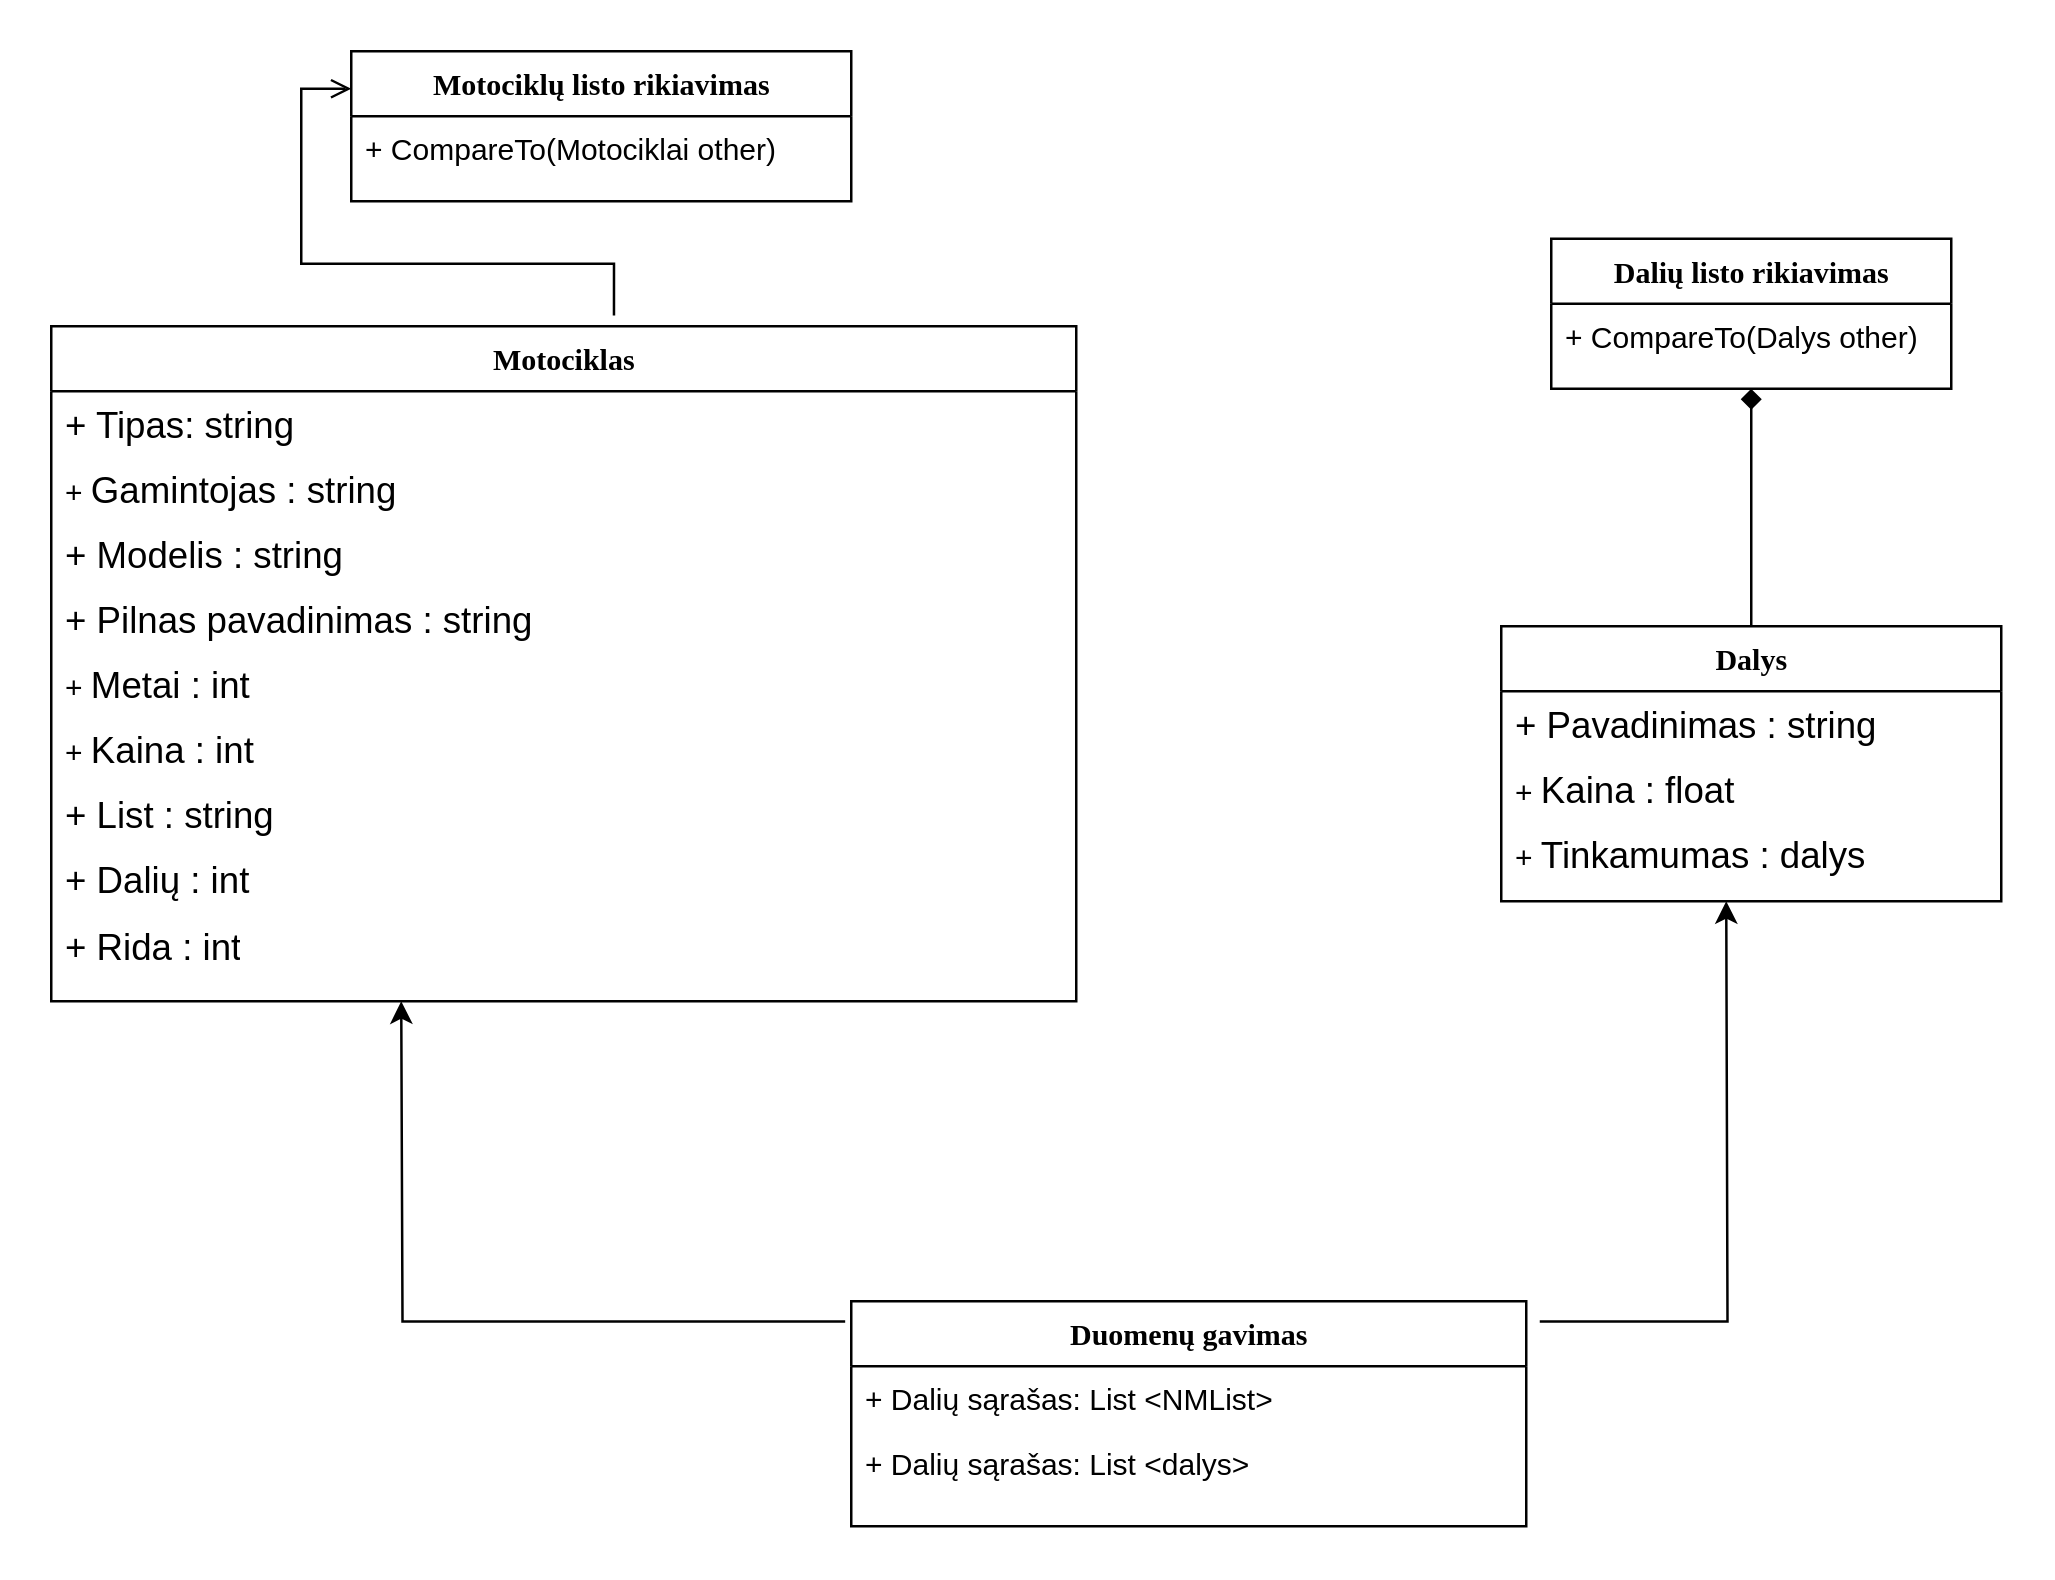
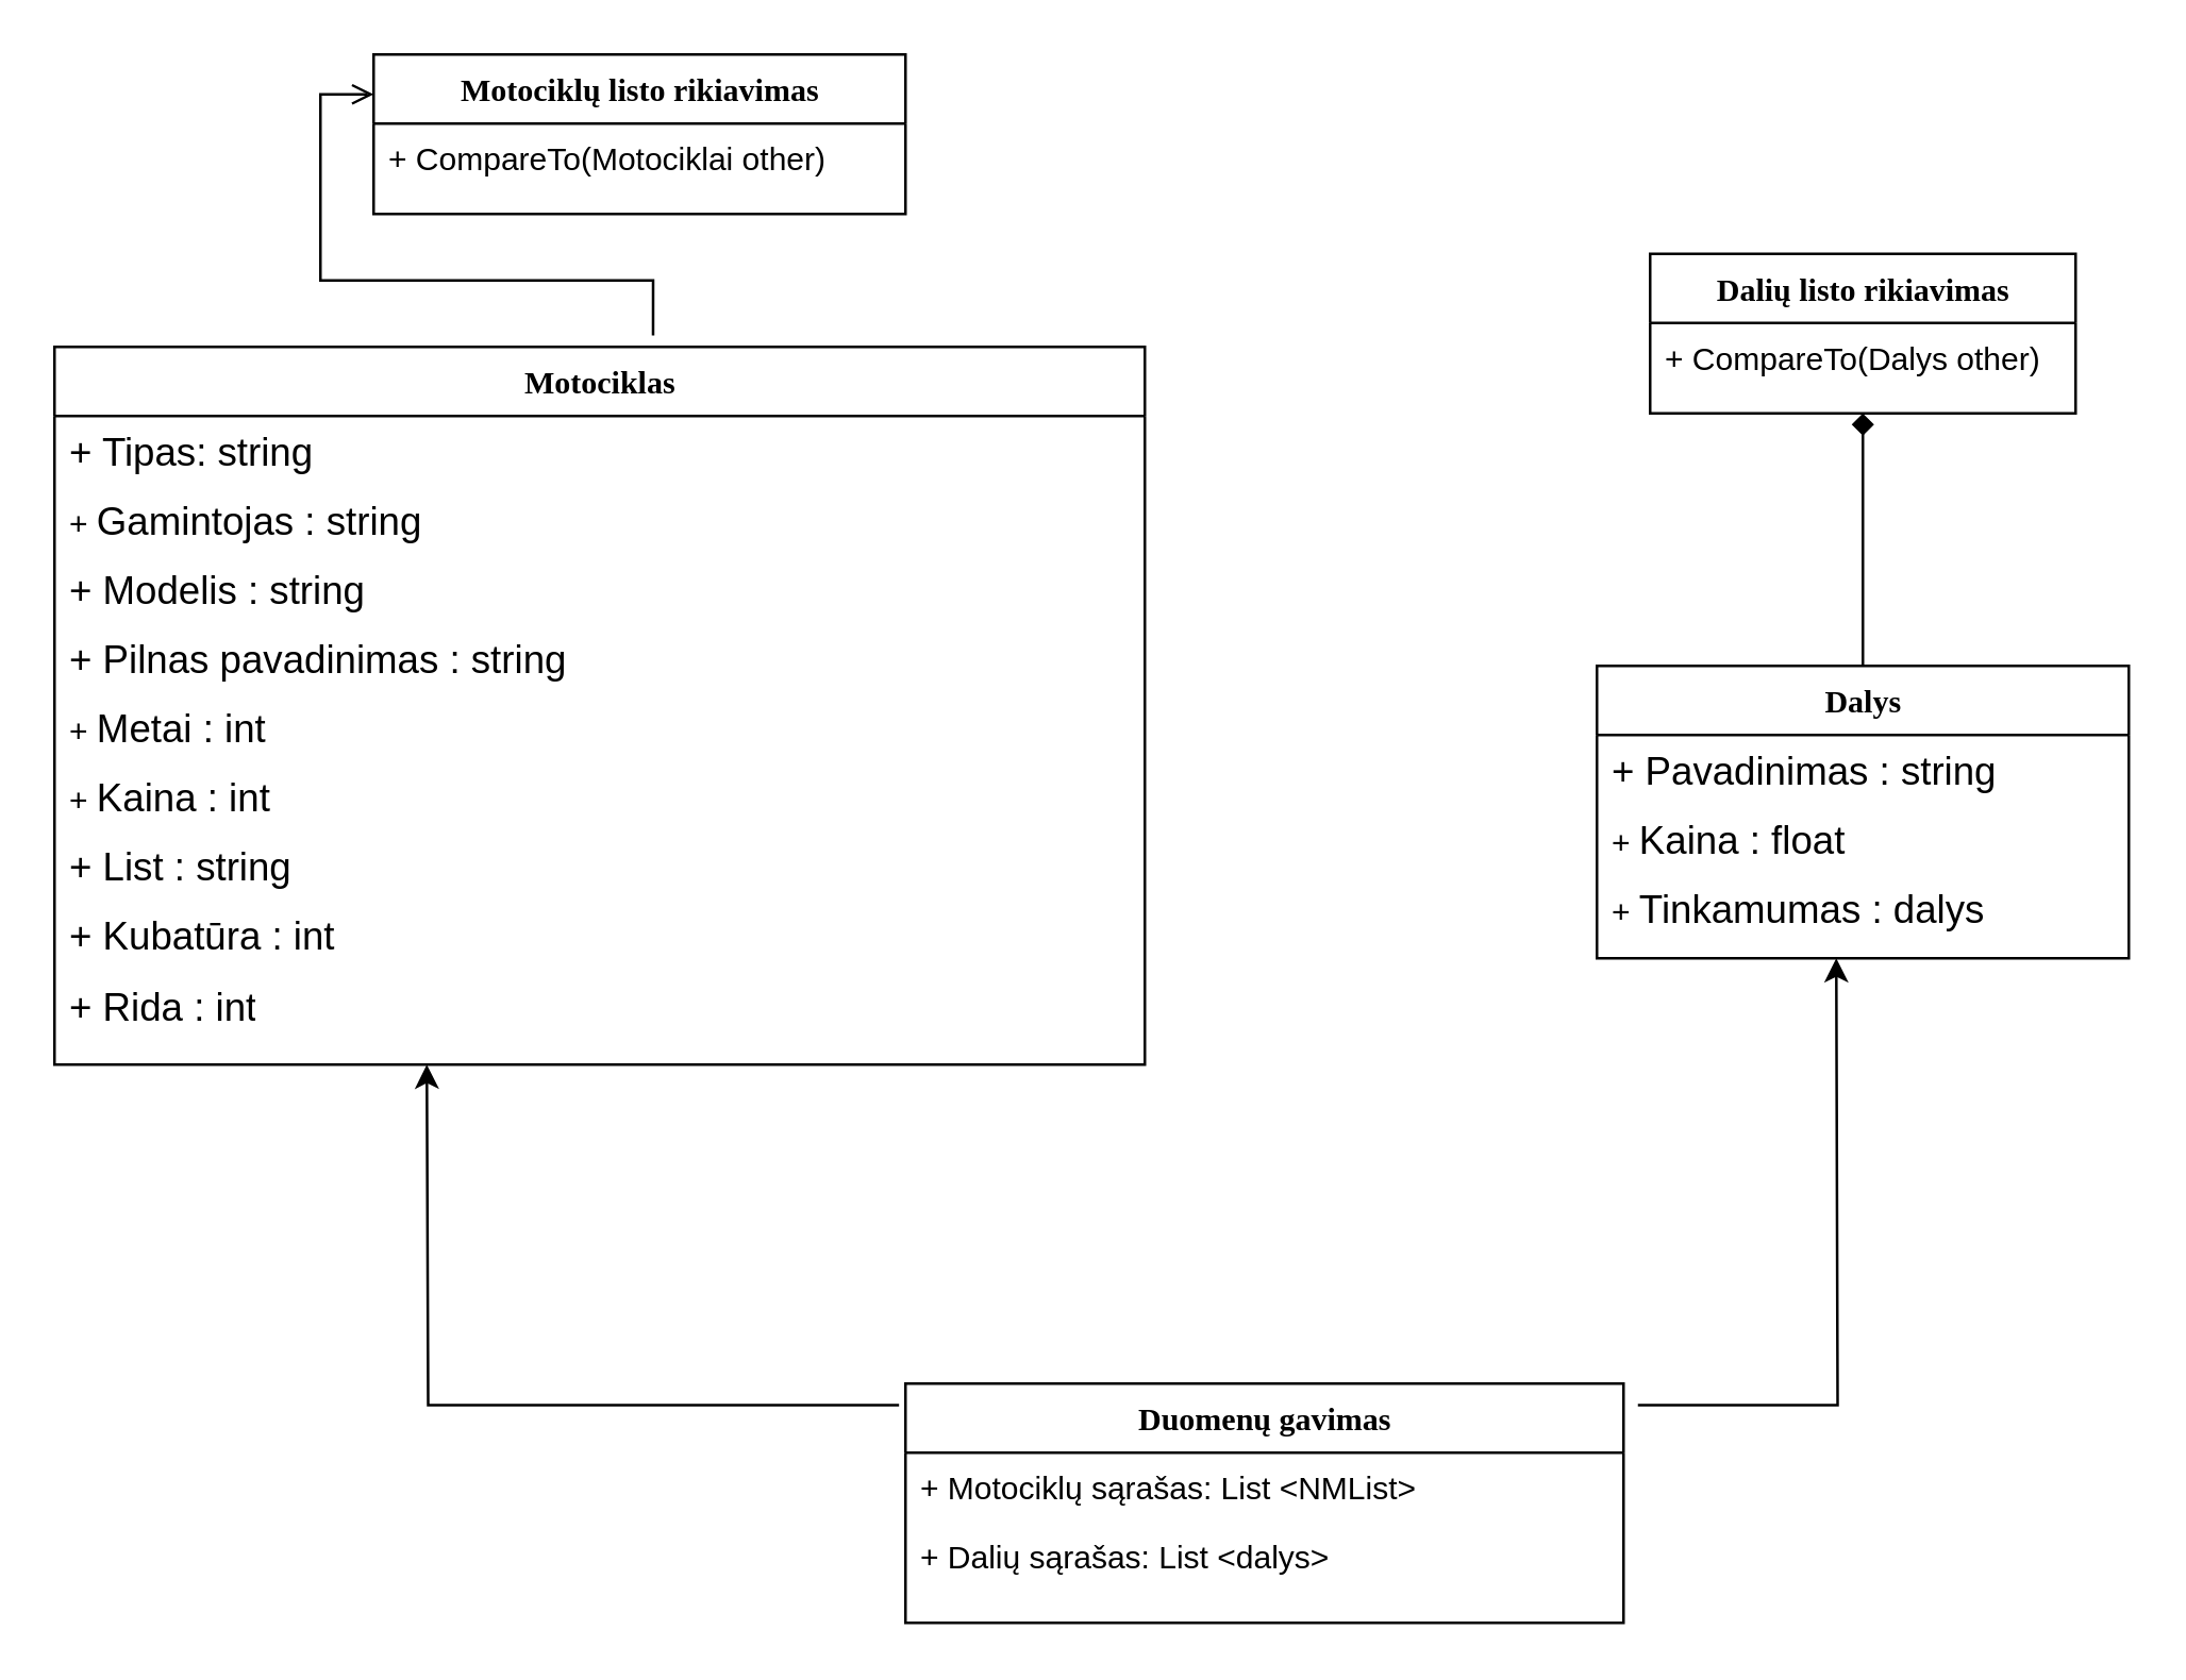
  <mxCell id="0" />
  <mxCell id="1" parent="0" />
  <mxCell id="2" style="edgeStyle=orthogonalEdgeStyle;rounded=0;orthogonalLoop=1;jettySize=auto;html=1;exitX=-0.009;exitY=0.09;exitDx=0;exitDy=0;exitPerimeter=0;" edge="1" parent="1" source="10"><mxGeometry relative="1" as="geometry"><mxPoint x="420" y="433.28" as="sourcePoint" /><mxPoint x="160" y="400" as="targetPoint" /></mxGeometry></mxCell>
  <mxCell id="3" style="edgeStyle=orthogonalEdgeStyle;rounded=0;orthogonalLoop=1;jettySize=auto;html=1;exitX=1.02;exitY=0.09;exitDx=0;exitDy=0;exitPerimeter=0;" edge="1" parent="1" source="10"><mxGeometry relative="1" as="geometry"><mxPoint x="867.57" y="519.93" as="sourcePoint" /><mxPoint x="690" y="360" as="targetPoint" /></mxGeometry></mxCell>
  <mxCell id="4" style="edgeStyle=orthogonalEdgeStyle;rounded=0;orthogonalLoop=1;jettySize=auto;html=1;exitX=0.549;exitY=-0.016;exitDx=0;exitDy=0;exitPerimeter=0;entryX=0;entryY=0.25;entryDx=0;entryDy=0;endArrow=open;" edge="1" parent="1" source="17" target="6"><mxGeometry relative="1" as="geometry"><mxPoint x="280" y="89.96" as="sourcePoint" /><mxPoint x="150" y="26" as="targetPoint" /></mxGeometry></mxCell>
  <mxCell id="5" value="" style="endArrow=diamond;html=1;exitX=0.5;exitY=0;exitDx=0;exitDy=0;entryX=0.5;entryY=1;entryDx=0;entryDy=0;" edge="1" parent="1" source="13" target="8"><mxGeometry width="50" height="50" relative="1" as="geometry"><mxPoint x="540" y="270" as="sourcePoint" /><mxPoint x="590" y="220" as="targetPoint" /></mxGeometry></mxCell>
  <mxCell id="6" value="Motociklų listo rikiavimas" style="swimlane;html=1;fontStyle=1;align=center;verticalAlign=top;childLayout=stackLayout;horizontal=1;startSize=26;horizontalStack=0;resizeParent=1;resizeLast=0;collapsible=1;marginBottom=0;swimlaneFillColor=#ffffff;rounded=0;shadow=0;comic=0;labelBackgroundColor=none;strokeColor=#000000;strokeWidth=1;fillColor=none;fontFamily=Verdana;fontSize=12;fontColor=#000000;" vertex="1" parent="1"><mxGeometry x="140" y="20" width="200" height="60" as="geometry" /></mxCell>
  <mxCell id="7" value="+&amp;nbsp;CompareTo(Motociklai other)" style="text;html=1;strokeColor=none;fillColor=none;align=left;verticalAlign=top;spacingLeft=4;spacingRight=4;whiteSpace=wrap;overflow=hidden;rotatable=0;points=[[0,0.5],[1,0.5]];portConstraint=eastwest;" vertex="1" parent="6"><mxGeometry y="26" width="200" height="26" as="geometry" /></mxCell>
  <mxCell id="8" value="Dalių listo rikiavimas" style="swimlane;html=1;fontStyle=1;align=center;verticalAlign=top;childLayout=stackLayout;horizontal=1;startSize=26;horizontalStack=0;resizeParent=1;resizeLast=0;collapsible=1;marginBottom=0;swimlaneFillColor=#ffffff;rounded=0;shadow=0;comic=0;labelBackgroundColor=none;strokeColor=#000000;strokeWidth=1;fillColor=none;fontFamily=Verdana;fontSize=12;fontColor=#000000;" parent="1" vertex="1"><mxGeometry x="620" y="95" width="160" height="60" as="geometry" /></mxCell>
  <mxCell id="9" value="+&amp;nbsp;CompareTo(Dalys other)" style="text;html=1;strokeColor=none;fillColor=none;align=left;verticalAlign=top;spacingLeft=4;spacingRight=4;whiteSpace=wrap;overflow=hidden;rotatable=0;points=[[0,0.5],[1,0.5]];portConstraint=eastwest;" parent="8" vertex="1"><mxGeometry y="26" width="160" height="26" as="geometry" /></mxCell>
  <mxCell id="10" value="Duomenų gavimas" style="swimlane;html=1;fontStyle=1;align=center;verticalAlign=top;childLayout=stackLayout;horizontal=1;startSize=26;horizontalStack=0;resizeParent=1;resizeLast=0;collapsible=1;marginBottom=0;swimlaneFillColor=#ffffff;rounded=0;shadow=0;comic=0;labelBackgroundColor=none;strokeColor=#000000;strokeWidth=1;fillColor=none;fontFamily=Verdana;fontSize=12;fontColor=#000000;" vertex="1" parent="1"><mxGeometry x="340" y="520" width="270" height="90" as="geometry" /></mxCell>
- <mxCell id="11" value="+ Dalių sąrašas: List &amp;lt;NMList&amp;gt;" style="text;html=1;strokeColor=none;fillColor=none;align=left;verticalAlign=top;spacingLeft=4;spacingRight=4;whiteSpace=wrap;overflow=hidden;rotatable=0;points=[[0,0.5],[1,0.5]];portConstraint=eastwest;" vertex="1" parent="10"><mxGeometry y="26" width="270" height="26" as="geometry" /></mxCell>
+ <mxCell id="11" value="+ Motociklų sąrašas: List &amp;lt;NMList&amp;gt;" style="text;html=1;strokeColor=none;fillColor=none;align=left;verticalAlign=top;spacingLeft=4;spacingRight=4;whiteSpace=wrap;overflow=hidden;rotatable=0;points=[[0,0.5],[1,0.5]];portConstraint=eastwest;" vertex="1" parent="10"><mxGeometry y="26" width="270" height="26" as="geometry" /></mxCell>
  <mxCell id="12" value="+ Dalių sąrašas: List &amp;lt;dalys&amp;gt;" style="text;html=1;strokeColor=none;fillColor=none;align=left;verticalAlign=top;spacingLeft=4;spacingRight=4;whiteSpace=wrap;overflow=hidden;rotatable=0;points=[[0,0.5],[1,0.5]];portConstraint=eastwest;" vertex="1" parent="10"><mxGeometry y="52" width="270" height="26" as="geometry" /></mxCell>
  <mxCell id="13" value="Dalys" style="swimlane;html=1;fontStyle=1;align=center;verticalAlign=top;childLayout=stackLayout;horizontal=1;startSize=26;horizontalStack=0;resizeParent=1;resizeLast=0;collapsible=1;marginBottom=0;swimlaneFillColor=#ffffff;rounded=0;shadow=0;comic=0;labelBackgroundColor=none;strokeColor=#000000;strokeWidth=1;fillColor=none;fontFamily=Verdana;fontSize=12;fontColor=#000000;" vertex="1" parent="1"><mxGeometry x="600" y="250" width="200" height="110" as="geometry" /></mxCell>
  <mxCell id="14" value="&lt;span style=&quot;font-size: 11.0pt ; line-height: 107% ; font-family: &amp;#34;calibri&amp;#34; , sans-serif&quot;&gt;+ Pavadinimas : string&lt;/span&gt;" style="text;html=1;strokeColor=none;fillColor=none;align=left;verticalAlign=top;spacingLeft=4;spacingRight=4;whiteSpace=wrap;overflow=hidden;rotatable=0;points=[[0,0.5],[1,0.5]];portConstraint=eastwest;" vertex="1" parent="13"><mxGeometry y="26" width="200" height="26" as="geometry" /></mxCell>
  <mxCell id="15" value="+&amp;nbsp;&lt;span style=&quot;font-size: 11.0pt ; line-height: 107% ; font-family: &amp;#34;calibri&amp;#34; , sans-serif&quot;&gt;Kaina : float&lt;/span&gt;" style="text;html=1;strokeColor=none;fillColor=none;align=left;verticalAlign=top;spacingLeft=4;spacingRight=4;whiteSpace=wrap;overflow=hidden;rotatable=0;points=[[0,0.5],[1,0.5]];portConstraint=eastwest;" vertex="1" parent="13"><mxGeometry y="52" width="200" height="26" as="geometry" /></mxCell>
  <mxCell id="16" value="+&amp;nbsp;&lt;span style=&quot;font-size: 11.0pt ; line-height: 107% ; font-family: &amp;#34;calibri&amp;#34; , sans-serif&quot;&gt;Tinkamumas : dalys&amp;nbsp;&lt;/span&gt;" style="text;html=1;strokeColor=none;fillColor=none;align=left;verticalAlign=top;spacingLeft=4;spacingRight=4;whiteSpace=wrap;overflow=hidden;rotatable=0;points=[[0,0.5],[1,0.5]];portConstraint=eastwest;" vertex="1" parent="13"><mxGeometry y="78" width="200" height="26" as="geometry" /></mxCell>
  <mxCell id="17" value="Motociklas" style="swimlane;html=1;fontStyle=1;align=center;verticalAlign=top;childLayout=stackLayout;horizontal=1;startSize=26;horizontalStack=0;resizeParent=1;resizeLast=0;collapsible=1;marginBottom=0;swimlaneFillColor=#ffffff;rounded=0;shadow=0;comic=0;labelBackgroundColor=none;strokeColor=#000000;strokeWidth=1;fillColor=none;fontFamily=Verdana;fontSize=12;fontColor=#000000;" vertex="1" parent="1"><mxGeometry x="20" y="130" width="410" height="270" as="geometry" /></mxCell>
  <mxCell id="18" value="&lt;span style=&quot;font-size: 11.0pt ; line-height: 107% ; font-family: &amp;#34;calibri&amp;#34; , sans-serif&quot;&gt;+ Tipas: string&lt;/span&gt;" style="text;html=1;strokeColor=none;fillColor=none;align=left;verticalAlign=top;spacingLeft=4;spacingRight=4;whiteSpace=wrap;overflow=hidden;rotatable=0;points=[[0,0.5],[1,0.5]];portConstraint=eastwest;" vertex="1" parent="17"><mxGeometry y="26" width="410" height="26" as="geometry" /></mxCell>
  <mxCell id="19" value="+&amp;nbsp;&lt;span style=&quot;font-size: 11.0pt ; line-height: 107% ; font-family: &amp;#34;calibri&amp;#34; , sans-serif&quot;&gt;Gamintojas :&amp;nbsp;string&lt;/span&gt;" style="text;html=1;strokeColor=none;fillColor=none;align=left;verticalAlign=top;spacingLeft=4;spacingRight=4;whiteSpace=wrap;overflow=hidden;rotatable=0;points=[[0,0.5],[1,0.5]];portConstraint=eastwest;" vertex="1" parent="17"><mxGeometry y="52" width="410" height="26" as="geometry" /></mxCell>
  <mxCell id="20" value="&lt;span style=&quot;font-size: 11.0pt ; line-height: 107% ; font-family: &amp;#34;calibri&amp;#34; , sans-serif&quot;&gt;+ Modelis : string&lt;/span&gt;" style="text;html=1;strokeColor=none;fillColor=none;align=left;verticalAlign=top;spacingLeft=4;spacingRight=4;whiteSpace=wrap;overflow=hidden;rotatable=0;points=[[0,0.5],[1,0.5]];portConstraint=eastwest;" vertex="1" parent="17"><mxGeometry y="78" width="410" height="26" as="geometry" /></mxCell>
  <mxCell id="21" value="&lt;span style=&quot;font-size: 11.0pt ; line-height: 107% ; font-family: &amp;#34;calibri&amp;#34; , sans-serif&quot;&gt;+ Pilnas pavadinimas : string&lt;/span&gt;" style="text;html=1;strokeColor=none;fillColor=none;align=left;verticalAlign=top;spacingLeft=4;spacingRight=4;whiteSpace=wrap;overflow=hidden;rotatable=0;points=[[0,0.5],[1,0.5]];portConstraint=eastwest;" vertex="1" parent="17"><mxGeometry y="104" width="410" height="26" as="geometry" /></mxCell>
  <mxCell id="22" value="+&amp;nbsp;&lt;span style=&quot;font-size: 11.0pt ; line-height: 107% ; font-family: &amp;#34;calibri&amp;#34; , sans-serif&quot;&gt;Metai :&amp;nbsp;int&lt;/span&gt;" style="text;html=1;strokeColor=none;fillColor=none;align=left;verticalAlign=top;spacingLeft=4;spacingRight=4;whiteSpace=wrap;overflow=hidden;rotatable=0;points=[[0,0.5],[1,0.5]];portConstraint=eastwest;" vertex="1" parent="17"><mxGeometry y="130" width="410" height="26" as="geometry" /></mxCell>
  <mxCell id="23" value="+&amp;nbsp;&lt;span style=&quot;font-size: 11.0pt ; line-height: 107% ; font-family: &amp;#34;calibri&amp;#34; , sans-serif&quot;&gt;Kaina : int&lt;/span&gt;" style="text;html=1;strokeColor=none;fillColor=none;align=left;verticalAlign=top;spacingLeft=4;spacingRight=4;whiteSpace=wrap;overflow=hidden;rotatable=0;points=[[0,0.5],[1,0.5]];portConstraint=eastwest;" vertex="1" parent="17"><mxGeometry y="156" width="410" height="26" as="geometry" /></mxCell>
  <mxCell id="24" value="&lt;span style=&quot;font-size: 11.0pt ; line-height: 107% ; font-family: &amp;#34;calibri&amp;#34; , sans-serif&quot;&gt;+ List : string&lt;/span&gt;" style="text;html=1;strokeColor=none;fillColor=none;align=left;verticalAlign=top;spacingLeft=4;spacingRight=4;whiteSpace=wrap;overflow=hidden;rotatable=0;points=[[0,0.5],[1,0.5]];portConstraint=eastwest;" vertex="1" parent="17"><mxGeometry y="182" width="410" height="26" as="geometry" /></mxCell>
- <mxCell id="25" value="&lt;span style=&quot;font-size: 11.0pt ; line-height: 107% ; font-family: &amp;#34;calibri&amp;#34; , sans-serif&quot;&gt;+ Dalių : int&lt;/span&gt;" style="text;html=1;strokeColor=none;fillColor=none;align=left;verticalAlign=top;spacingLeft=4;spacingRight=4;whiteSpace=wrap;overflow=hidden;rotatable=0;points=[[0,0.5],[1,0.5]];portConstraint=eastwest;" vertex="1" parent="17"><mxGeometry y="208" width="410" height="26" as="geometry" /></mxCell>
+ <mxCell id="25" value="&lt;span style=&quot;font-size: 11.0pt ; line-height: 107% ; font-family: &amp;#34;calibri&amp;#34; , sans-serif&quot;&gt;+ Kubatūra : int&lt;/span&gt;" style="text;html=1;strokeColor=none;fillColor=none;align=left;verticalAlign=top;spacingLeft=4;spacingRight=4;whiteSpace=wrap;overflow=hidden;rotatable=0;points=[[0,0.5],[1,0.5]];portConstraint=eastwest;" vertex="1" parent="17"><mxGeometry y="208" width="410" height="26" as="geometry" /></mxCell>
  <mxCell id="26" value="&lt;font face=&quot;calibri, sans-serif&quot;&gt;&lt;span style=&quot;font-size: 14.667px&quot;&gt;+&amp;nbsp;&lt;/span&gt;&lt;/font&gt;&lt;span style=&quot;font-size: 11.0pt ; line-height: 107% ; font-family: &amp;#34;calibri&amp;#34; , sans-serif&quot;&gt;Rida : int&lt;/span&gt;" style="text;html=1;strokeColor=none;fillColor=none;align=left;verticalAlign=top;spacingLeft=4;spacingRight=4;whiteSpace=wrap;overflow=hidden;rotatable=0;points=[[0,0.5],[1,0.5]];portConstraint=eastwest;" vertex="1" parent="17"><mxGeometry y="234" width="410" height="26" as="geometry" /></mxCell>
